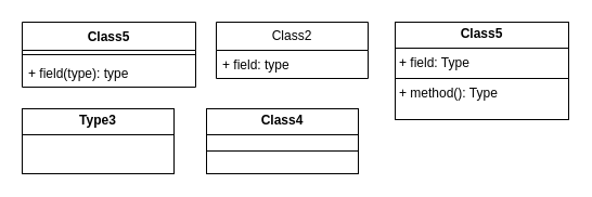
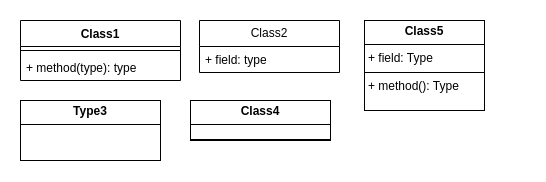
  <mxCell id="0" />
  <mxCell id="1" parent="0" />
- <mxCell id="2" value="Class5" style="swimlane;fontStyle=1;align=center;verticalAlign=top;childLayout=stackLayout;horizontal=1;startSize=26;horizontalStack=0;resizeParent=1;resizeParentMax=0;resizeLast=0;collapsible=1;marginBottom=0;whiteSpace=wrap;html=1;" parent="1" vertex="1"><mxGeometry x="20" y="20" width="160" height="60" as="geometry" /></mxCell>
+ <mxCell id="2" value="Class1" style="swimlane;fontStyle=1;align=center;verticalAlign=top;childLayout=stackLayout;horizontal=1;startSize=26;horizontalStack=0;resizeParent=1;resizeParentMax=0;resizeLast=0;collapsible=1;marginBottom=0;whiteSpace=wrap;html=1;" parent="1" vertex="1"><mxGeometry x="20" y="20" width="160" height="60" as="geometry" /></mxCell>
  <mxCell id="3" value="" style="line;strokeWidth=1;fillColor=none;align=left;verticalAlign=middle;spacingTop=-1;spacingLeft=3;spacingRight=3;rotatable=0;labelPosition=right;points=[];portConstraint=eastwest;strokeColor=inherit;" parent="2" vertex="1"><mxGeometry y="26" width="160" height="8" as="geometry" /></mxCell>
- <mxCell id="4" value="+ field(type): type" style="text;strokeColor=none;fillColor=none;align=left;verticalAlign=top;spacingLeft=4;spacingRight=4;overflow=hidden;rotatable=0;points=[[0,0.5],[1,0.5]];portConstraint=eastwest;whiteSpace=wrap;html=1;" parent="2" vertex="1"><mxGeometry y="34" width="160" height="26" as="geometry" /></mxCell>
+ <mxCell id="4" value="+ method(type): type" style="text;strokeColor=none;fillColor=none;align=left;verticalAlign=top;spacingLeft=4;spacingRight=4;overflow=hidden;rotatable=0;points=[[0,0.5],[1,0.5]];portConstraint=eastwest;whiteSpace=wrap;html=1;" parent="2" vertex="1"><mxGeometry y="34" width="160" height="26" as="geometry" /></mxCell>
  <mxCell id="5" value="Class2" style="swimlane;fontStyle=0;childLayout=stackLayout;horizontal=1;startSize=26;fillColor=none;horizontalStack=0;resizeParent=1;resizeParentMax=0;resizeLast=0;collapsible=1;marginBottom=0;whiteSpace=wrap;html=1;" parent="1" vertex="1"><mxGeometry x="199" y="20" width="140" height="52" as="geometry" /></mxCell>
  <mxCell id="6" value="+ field: type" style="text;strokeColor=none;fillColor=none;align=left;verticalAlign=top;spacingLeft=4;spacingRight=4;overflow=hidden;rotatable=0;points=[[0,0.5],[1,0.5]];portConstraint=eastwest;whiteSpace=wrap;html=1;" parent="5" vertex="1"><mxGeometry y="26" width="140" height="26" as="geometry" /></mxCell>
  <mxCell id="7" value="&lt;p style=&quot;margin:0px;margin-top:4px;text-align:center;&quot;&gt;&lt;b&gt;Type3&lt;/b&gt;&lt;/p&gt;&lt;hr size=&quot;1&quot; style=&quot;border-style:solid;&quot;&gt;&lt;div style=&quot;height:2px;&quot;&gt;&lt;/div&gt;" style="verticalAlign=top;align=left;overflow=fill;html=1;whiteSpace=wrap;" parent="1" vertex="1"><mxGeometry x="20" y="100" width="140" height="60" as="geometry" /></mxCell>
- <mxCell id="8" value="&lt;p style=&quot;margin:0px;margin-top:4px;text-align:center;&quot;&gt;&lt;b&gt;Class4&lt;/b&gt;&lt;/p&gt;&lt;hr size=&quot;1&quot; style=&quot;border-style:solid;&quot;&gt;&lt;div style=&quot;height:2px;&quot;&gt;&lt;/div&gt;&lt;hr size=&quot;1&quot; style=&quot;border-style:solid;&quot;&gt;&lt;div style=&quot;height:2px;&quot;&gt;&lt;/div&gt;" style="verticalAlign=top;align=left;overflow=fill;html=1;whiteSpace=wrap;" parent="1" vertex="1"><mxGeometry x="190" y="100" width="140" height="60" as="geometry" /></mxCell>
- <mxCell id="9" value="&lt;p style=&quot;margin:0px;margin-top:4px;text-align:center;&quot;&gt;&lt;b&gt;Class5&lt;/b&gt;&lt;/p&gt;&lt;hr size=&quot;1&quot; style=&quot;border-style:solid;&quot;&gt;&lt;p style=&quot;margin:0px;margin-left:4px;&quot;&gt;+ field: Type&lt;/p&gt;&lt;hr size=&quot;1&quot; style=&quot;border-style:solid;&quot;&gt;&lt;p style=&quot;margin:0px;margin-left:4px;&quot;&gt;+ method(): Type&lt;/p&gt;" style="verticalAlign=top;align=left;overflow=fill;html=1;whiteSpace=wrap;" parent="1" vertex="1"><mxGeometry x="364" y="20" width="160" height="90" as="geometry" /></mxCell>
+ <mxCell id="8" value="&lt;p style=&quot;margin:0px;margin-top:4px;text-align:center;&quot;&gt;&lt;b&gt;Class4&lt;/b&gt;&lt;/p&gt;&lt;hr size=&quot;1&quot; style=&quot;border-style:solid;&quot;&gt;&lt;div style=&quot;height:2px;&quot;&gt;&lt;/div&gt;&lt;hr size=&quot;1&quot; style=&quot;border-style:solid;&quot;&gt;&lt;div style=&quot;height:2px;&quot;&gt;&lt;/div&gt;" style="verticalAlign=top;align=left;overflow=fill;html=1;whiteSpace=wrap;" parent="1" vertex="1"><mxGeometry x="190" y="100" width="140" height="40" as="geometry" /></mxCell>
+ <mxCell id="9" value="&lt;p style=&quot;margin:0px;margin-top:4px;text-align:center;&quot;&gt;&lt;b&gt;Class5&lt;/b&gt;&lt;/p&gt;&lt;hr size=&quot;1&quot; style=&quot;border-style:solid;&quot;&gt;&lt;p style=&quot;margin:0px;margin-left:4px;&quot;&gt;+ field: Type&lt;/p&gt;&lt;hr size=&quot;1&quot; style=&quot;border-style:solid;&quot;&gt;&lt;p style=&quot;margin:0px;margin-left:4px;&quot;&gt;+ method(): Type&lt;/p&gt;" style="verticalAlign=top;align=left;overflow=fill;html=1;whiteSpace=wrap;" parent="1" vertex="1"><mxGeometry x="364" y="20" width="120" height="90" as="geometry" /></mxCell>
